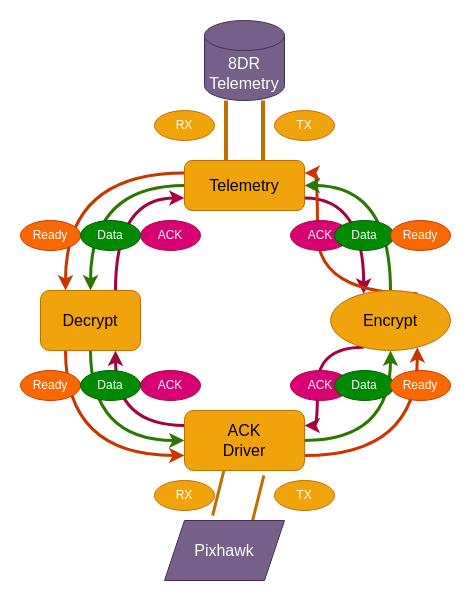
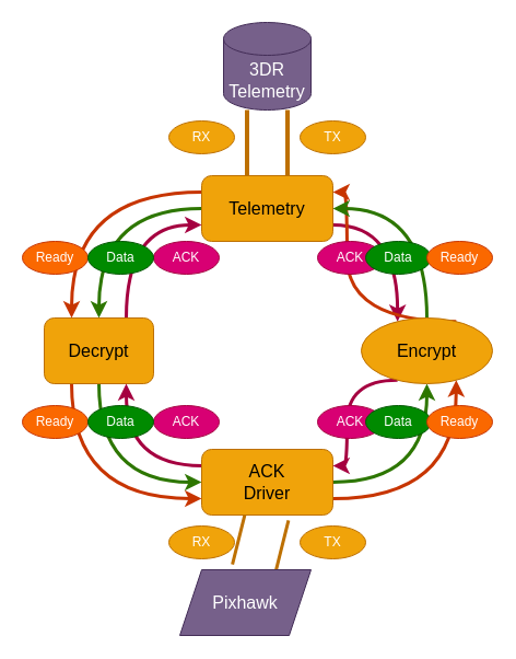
  <mxCell id="0" />
  <mxCell id="1" parent="0" />
  <mxCell id="2" style="edgeStyle=orthogonalEdgeStyle;curved=1;html=1;exitX=0;exitY=0.25;exitDx=0;exitDy=0;entryX=0.25;entryY=0;entryDx=0;entryDy=0;strokeWidth=3;fontSize=16;fillColor=#fa6800;strokeColor=#C73500;" edge="1" parent="1" source="5" target="9"><mxGeometry relative="1" as="geometry" /></mxCell>
  <mxCell id="3" style="edgeStyle=orthogonalEdgeStyle;curved=1;html=1;exitX=0;exitY=0.5;exitDx=0;exitDy=0;entryX=0.5;entryY=0;entryDx=0;entryDy=0;strokeWidth=3;fontSize=16;fillColor=#60a917;strokeColor=#2D7600;" edge="1" parent="1" source="5" target="9"><mxGeometry relative="1" as="geometry" /></mxCell>
  <mxCell id="4" style="edgeStyle=orthogonalEdgeStyle;curved=1;html=1;exitX=1;exitY=0.75;exitDx=0;exitDy=0;entryX=0.25;entryY=0;entryDx=0;entryDy=0;strokeWidth=3;fontSize=16;fillColor=#d80073;strokeColor=#A50040;" edge="1" parent="1" source="5" target="25"><mxGeometry relative="1" as="geometry" /></mxCell>
- <mxCell id="5" value="Telemetry" style="rounded=1;whiteSpace=wrap;html=1;fontSize=16;fillColor=#f0a30a;fontColor=#000000;strokeColor=#BD7000;" vertex="1" parent="1"><mxGeometry x="184" y="160" width="120" height="50" as="geometry" /></mxCell>
+ <mxCell id="5" value="Telemetry" style="rounded=1;whiteSpace=wrap;html=1;fontSize=16;fillColor=#f0a30a;fontColor=#000000;strokeColor=#BD7000;" vertex="1" parent="1"><mxGeometry x="184" y="160" width="120" height="60" as="geometry" /></mxCell>
  <mxCell id="6" style="edgeStyle=orthogonalEdgeStyle;curved=1;html=1;exitX=0.75;exitY=0;exitDx=0;exitDy=0;entryX=0;entryY=0.75;entryDx=0;entryDy=0;strokeWidth=3;fontSize=16;fillColor=#d80073;strokeColor=#A50040;" edge="1" parent="1" source="9" target="5"><mxGeometry relative="1" as="geometry" /></mxCell>
  <mxCell id="7" style="edgeStyle=orthogonalEdgeStyle;curved=1;html=1;exitX=0.25;exitY=1;exitDx=0;exitDy=0;entryX=0;entryY=0.75;entryDx=0;entryDy=0;strokeWidth=3;fontSize=16;fillColor=#fa6800;strokeColor=#C73500;" edge="1" parent="1" source="9" target="18"><mxGeometry relative="1" as="geometry" /></mxCell>
  <mxCell id="8" style="edgeStyle=orthogonalEdgeStyle;curved=1;html=1;exitX=0.5;exitY=1;exitDx=0;exitDy=0;entryX=0;entryY=0.5;entryDx=0;entryDy=0;strokeWidth=3;fontSize=16;fillColor=#60a917;strokeColor=#2D7600;" edge="1" parent="1" source="9" target="18"><mxGeometry relative="1" as="geometry" /></mxCell>
  <mxCell id="9" value="Decrypt" style="rounded=1;whiteSpace=wrap;html=1;fontSize=16;fillColor=#f0a30a;fontColor=#000000;strokeColor=#BD7000;" vertex="1" parent="1"><mxGeometry x="40" y="290" width="100" height="60" as="geometry" /></mxCell>
  <mxCell id="10" style="edgeStyle=none;shape=link;html=1;exitX=0.5;exitY=1;exitDx=0;exitDy=0;exitPerimeter=0;entryX=0.5;entryY=0;entryDx=0;entryDy=0;strokeWidth=4;fontColor=#FFFFFF;width=34;fillColor=#f0a30a;strokeColor=#BD7000;" edge="1" parent="1" source="11" target="5"><mxGeometry relative="1" as="geometry" /></mxCell>
- <mxCell id="11" value="&lt;font style=&quot;font-size: 16px;&quot;&gt;8DR&lt;br&gt;Telemetry&lt;/font&gt;" style="shape=cylinder3;whiteSpace=wrap;html=1;boundedLbl=1;backgroundOutline=1;size=15;fontColor=#ffffff;fillColor=#76608a;strokeColor=#432D57;" vertex="1" parent="1"><mxGeometry x="204" y="20" width="80" height="80" as="geometry" /></mxCell>
+ <mxCell id="11" value="&lt;font style=&quot;font-size: 16px;&quot;&gt;3DR&lt;br&gt;Telemetry&lt;/font&gt;" style="shape=cylinder3;whiteSpace=wrap;html=1;boundedLbl=1;backgroundOutline=1;size=15;fontColor=#ffffff;fillColor=#76608a;strokeColor=#432D57;" vertex="1" parent="1"><mxGeometry x="204" y="20" width="80" height="80" as="geometry" /></mxCell>
  <mxCell id="12" value="&lt;font color=&quot;#ffffff&quot;&gt;RX&lt;br&gt;&lt;/font&gt;" style="ellipse;whiteSpace=wrap;html=1;fontColor=#000000;fillColor=#f0a30a;strokeColor=#BD7000;" vertex="1" parent="1"><mxGeometry x="154" y="110" width="60" height="30" as="geometry" /></mxCell>
  <mxCell id="13" value="&lt;font color=&quot;#ffffff&quot;&gt;TX&lt;br&gt;&lt;/font&gt;" style="ellipse;whiteSpace=wrap;html=1;fontColor=#000000;fillColor=#f0a30a;strokeColor=#BD7000;" vertex="1" parent="1"><mxGeometry x="274" y="110" width="60" height="30" as="geometry" /></mxCell>
  <mxCell id="14" style="edgeStyle=none;html=1;exitX=0.5;exitY=1;exitDx=0;exitDy=0;shape=link;strokeWidth=3;width=38;fillColor=#f0a30a;strokeColor=#BD7000;" edge="1" parent="1" source="18" target="19"><mxGeometry relative="1" as="geometry"><mxPoint x="244" y="510" as="targetPoint" /></mxGeometry></mxCell>
  <mxCell id="15" style="edgeStyle=orthogonalEdgeStyle;curved=1;html=1;exitX=1;exitY=0.75;exitDx=0;exitDy=0;entryX=0.75;entryY=1;entryDx=0;entryDy=0;strokeWidth=3;fontSize=16;fillColor=#fa6800;strokeColor=#C73500;" edge="1" parent="1" source="18" target="25"><mxGeometry relative="1" as="geometry" /></mxCell>
  <mxCell id="16" style="edgeStyle=orthogonalEdgeStyle;curved=1;html=1;exitX=1;exitY=0.5;exitDx=0;exitDy=0;entryX=0.5;entryY=1;entryDx=0;entryDy=0;strokeWidth=3;fontSize=16;fillColor=#60a917;strokeColor=#2D7600;" edge="1" parent="1" source="18" target="25"><mxGeometry relative="1" as="geometry" /></mxCell>
  <mxCell id="17" style="edgeStyle=orthogonalEdgeStyle;curved=1;html=1;exitX=0;exitY=0.25;exitDx=0;exitDy=0;entryX=0.75;entryY=1;entryDx=0;entryDy=0;strokeWidth=3;fontSize=16;fillColor=#d80073;strokeColor=#A50040;" edge="1" parent="1" source="18" target="9"><mxGeometry relative="1" as="geometry" /></mxCell>
  <mxCell id="18" value="ACK&lt;br&gt;Driver" style="rounded=1;whiteSpace=wrap;html=1;fontSize=16;fillColor=#f0a30a;fontColor=#000000;strokeColor=#BD7000;" vertex="1" parent="1"><mxGeometry x="184" y="410" width="120" height="60" as="geometry" /></mxCell>
  <mxCell id="19" value="&lt;font style=&quot;font-size: 16px;&quot;&gt;Pixhawk&lt;/font&gt;" style="shape=parallelogram;perimeter=parallelogramPerimeter;whiteSpace=wrap;html=1;fixedSize=1;fillColor=#76608a;fontColor=#ffffff;strokeColor=#432D57;" vertex="1" parent="1"><mxGeometry x="164" y="520" width="120" height="60" as="geometry" /></mxCell>
  <mxCell id="20" value="&lt;font color=&quot;#ffffff&quot;&gt;RX&lt;br&gt;&lt;/font&gt;" style="ellipse;whiteSpace=wrap;html=1;fontColor=#000000;fillColor=#f0a30a;strokeColor=#BD7000;" vertex="1" parent="1"><mxGeometry x="154" y="480" width="60" height="30" as="geometry" /></mxCell>
  <mxCell id="21" value="&lt;font color=&quot;#ffffff&quot;&gt;TX&lt;br&gt;&lt;/font&gt;" style="ellipse;whiteSpace=wrap;html=1;fontColor=#000000;fillColor=#f0a30a;strokeColor=#BD7000;" vertex="1" parent="1"><mxGeometry x="274" y="480" width="60" height="30" as="geometry" /></mxCell>
  <mxCell id="22" style="edgeStyle=orthogonalEdgeStyle;curved=1;html=1;exitX=0.75;exitY=0;exitDx=0;exitDy=0;entryX=1;entryY=0.25;entryDx=0;entryDy=0;strokeWidth=3;fontSize=16;fillColor=#fa6800;strokeColor=#C73500;" edge="1" parent="1" source="25" target="5"><mxGeometry relative="1" as="geometry" /></mxCell>
  <mxCell id="23" style="edgeStyle=orthogonalEdgeStyle;curved=1;html=1;exitX=0.5;exitY=0;exitDx=0;exitDy=0;entryX=1;entryY=0.5;entryDx=0;entryDy=0;strokeWidth=3;fontSize=16;fillColor=#60a917;strokeColor=#2D7600;" edge="1" parent="1" source="25" target="5"><mxGeometry relative="1" as="geometry" /></mxCell>
  <mxCell id="24" style="edgeStyle=orthogonalEdgeStyle;curved=1;html=1;exitX=0.25;exitY=1;exitDx=0;exitDy=0;entryX=1;entryY=0.25;entryDx=0;entryDy=0;strokeWidth=3;fontSize=16;fillColor=#d80073;strokeColor=#A50040;" edge="1" parent="1" source="25" target="18"><mxGeometry relative="1" as="geometry" /></mxCell>
  <mxCell id="25" value="Encrypt" style="ellipse;whiteSpace=wrap;html=1;fontSize=16;fillColor=#f0a30a;fontColor=#000000;strokeColor=#BD7000;" vertex="1" parent="1"><mxGeometry x="330" y="290" width="120" height="60" as="geometry" /></mxCell>
  <mxCell id="26" value="ACK" style="ellipse;whiteSpace=wrap;html=1;fontColor=#ffffff;fillColor=#d80073;strokeColor=#A50040;" vertex="1" parent="1"><mxGeometry x="140" y="220" width="60" height="30" as="geometry" /></mxCell>
  <mxCell id="27" value="&lt;font color=&quot;#ffffff&quot;&gt;Ready&lt;/font&gt;" style="ellipse;whiteSpace=wrap;html=1;fontColor=#000000;fillColor=#fa6800;strokeColor=#C73500;" vertex="1" parent="1"><mxGeometry x="20" y="220" width="60" height="30" as="geometry" /></mxCell>
  <mxCell id="28" value="&lt;font color=&quot;#ffffff&quot;&gt;Data&lt;/font&gt;" style="ellipse;whiteSpace=wrap;html=1;fontColor=#ffffff;fillColor=#008a00;strokeColor=#005700;" vertex="1" parent="1"><mxGeometry x="80" y="220" width="60" height="30" as="geometry" /></mxCell>
  <mxCell id="29" value="ACK" style="ellipse;whiteSpace=wrap;html=1;fontColor=#ffffff;fillColor=#d80073;strokeColor=#A50040;" vertex="1" parent="1"><mxGeometry x="290" y="220" width="60" height="30" as="geometry" /></mxCell>
  <mxCell id="30" value="&lt;font color=&quot;#ffffff&quot;&gt;Data&lt;/font&gt;" style="ellipse;whiteSpace=wrap;html=1;fontColor=#ffffff;fillColor=#008a00;strokeColor=#005700;" vertex="1" parent="1"><mxGeometry x="334" y="220" width="60" height="30" as="geometry" /></mxCell>
  <mxCell id="31" value="&lt;font color=&quot;#ffffff&quot;&gt;Ready&lt;/font&gt;" style="ellipse;whiteSpace=wrap;html=1;fontColor=#000000;fillColor=#fa6800;strokeColor=#C73500;" vertex="1" parent="1"><mxGeometry x="390" y="220" width="60" height="30" as="geometry" /></mxCell>
  <mxCell id="32" value="ACK" style="ellipse;whiteSpace=wrap;html=1;fontColor=#ffffff;fillColor=#d80073;strokeColor=#A50040;" vertex="1" parent="1"><mxGeometry x="140" y="370" width="60" height="30" as="geometry" /></mxCell>
  <mxCell id="33" value="&lt;font color=&quot;#ffffff&quot;&gt;Ready&lt;/font&gt;" style="ellipse;whiteSpace=wrap;html=1;fontColor=#000000;fillColor=#fa6800;strokeColor=#C73500;" vertex="1" parent="1"><mxGeometry x="20" y="370" width="60" height="30" as="geometry" /></mxCell>
  <mxCell id="34" value="&lt;font color=&quot;#ffffff&quot;&gt;Data&lt;/font&gt;" style="ellipse;whiteSpace=wrap;html=1;fontColor=#ffffff;fillColor=#008a00;strokeColor=#005700;" vertex="1" parent="1"><mxGeometry x="80" y="370" width="60" height="30" as="geometry" /></mxCell>
  <mxCell id="35" value="ACK" style="ellipse;whiteSpace=wrap;html=1;fontColor=#ffffff;fillColor=#d80073;strokeColor=#A50040;" vertex="1" parent="1"><mxGeometry x="290" y="370" width="60" height="30" as="geometry" /></mxCell>
  <mxCell id="36" value="&lt;font color=&quot;#ffffff&quot;&gt;Data&lt;/font&gt;" style="ellipse;whiteSpace=wrap;html=1;fontColor=#ffffff;fillColor=#008a00;strokeColor=#005700;" vertex="1" parent="1"><mxGeometry x="334" y="370" width="60" height="30" as="geometry" /></mxCell>
  <mxCell id="37" value="&lt;font color=&quot;#ffffff&quot;&gt;Ready&lt;/font&gt;" style="ellipse;whiteSpace=wrap;html=1;fontColor=#000000;fillColor=#fa6800;strokeColor=#C73500;" vertex="1" parent="1"><mxGeometry x="390" y="370" width="60" height="30" as="geometry" /></mxCell>
